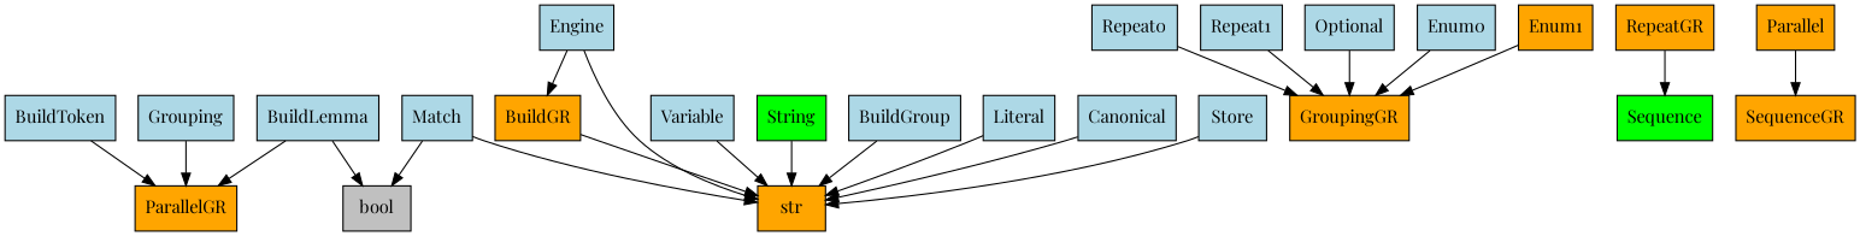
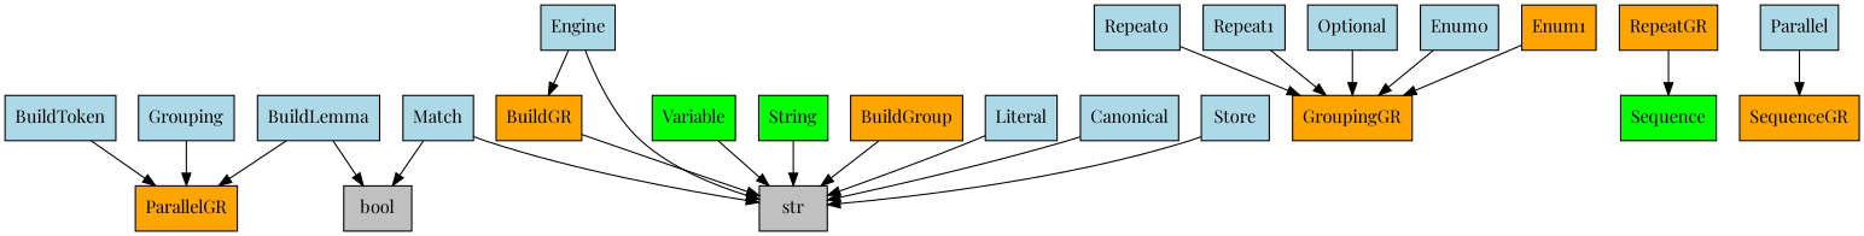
  digraph {
    fontname="Playfair Display"
    node [fillcolor=lightblue fontname="Playfair Display" shape=rect style=filled]
    edge [fontname="Playfair Display"]
    n1 [fillcolor=orange label=BuildGR]
-   n2 [fillcolor=orange label=str]
+   n2 [fillcolor=gray label=str]
    n3 [label=BuildToken]
    n4 [fillcolor=orange label=ParallelGR]
    n5 [label=BuildLemma]
    n6 [fillcolor=gray label=bool]
-   n7 [label=BuildGroup]
+   n7 [fillcolor=orange label=BuildGroup]
    n8 [label=Match]
    n9 [label=Literal]
    n10 [label=Canonical]
    n11 [label=Store]
    n12 [label=Grouping]
    n13 [label=Repeat0]
    n14 [fillcolor=orange label=GroupingGR]
    n15 [label=Repeat1]
    n16 [label=Optional]
    n17 [label=Enum0]
    n18 [fillcolor=orange label=Enum1]
    n19 [fillcolor=lime label=Sequence]
    n20 [fillcolor=orange label=RepeatGR]
-   n21 [fillcolor=orange label=Parallel]
+   n21 [label=Parallel]
    n22 [fillcolor=orange label=SequenceGR]
    n23 [label=Engine]
-   n24 [label=Variable]
+   n24 [fillcolor=lime label=Variable]
    n25 [fillcolor=lime label=String]
    n1 -> n2
    n3 -> n4
    n5 -> n4
    n5 -> n6
    n7 -> n2
    n8 -> n2
    n8 -> n6
    n9 -> n2
    n10 -> n2
    n11 -> n2
    n12 -> n4
    n13 -> n14
    n15 -> n14
    n16 -> n14
    n17 -> n14
    n18 -> n14
    n20 -> n19
    n21 -> n22
    n23 -> n1
    n23 -> n2
    n24 -> n2
    n25 -> n2
  }
